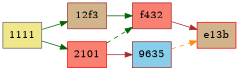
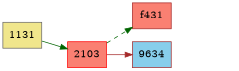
  digraph {
    rankdir=LR
    node [color=brown fillcolor=tan shape=box style=filled]
    edge [color=darkgreen style=solid]
-   1111 [color=gray40 fillcolor=khaki]
-   "12f3"
-   2101 [color=red fillcolor=salmon]
-   f432 [fillcolor=salmon]
-   9634 [fillcolor=skyblue label=9635]
-   e13b [color=red]
-   1111 -> "12f3"
+   1111 [color=gray40 fillcolor=khaki label=1131]
+   2101 [color=red fillcolor=salmon label=2103]
+   f432 [fillcolor=salmon label=f431]
+   9634 [fillcolor=skyblue]
    1111 -> 2101
-   "12f3" -> f432
    2101 -> f432 [style=dashed]
    2101 -> 9634 [color=brown]
-   f432 -> e13b [color=brown]
-   9634 -> e13b [color=darkorange style=dashed]
  }
